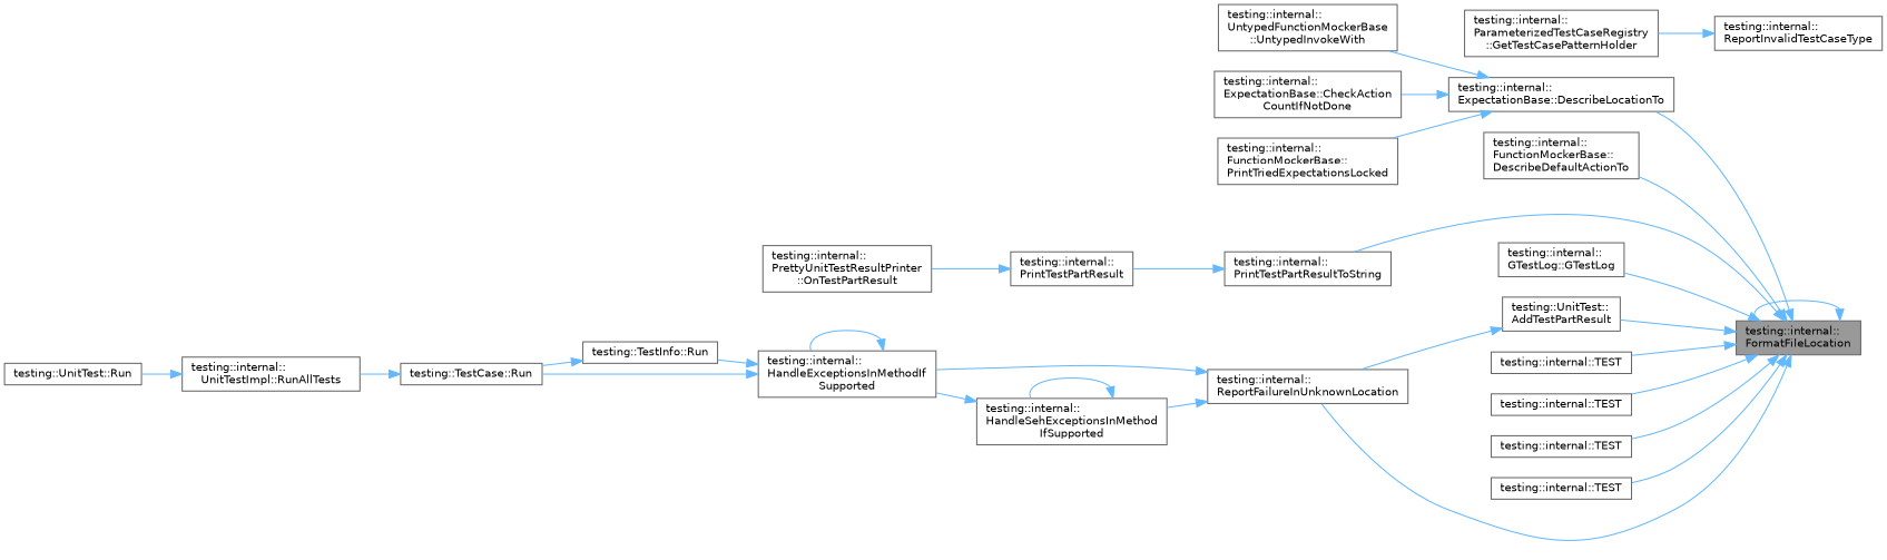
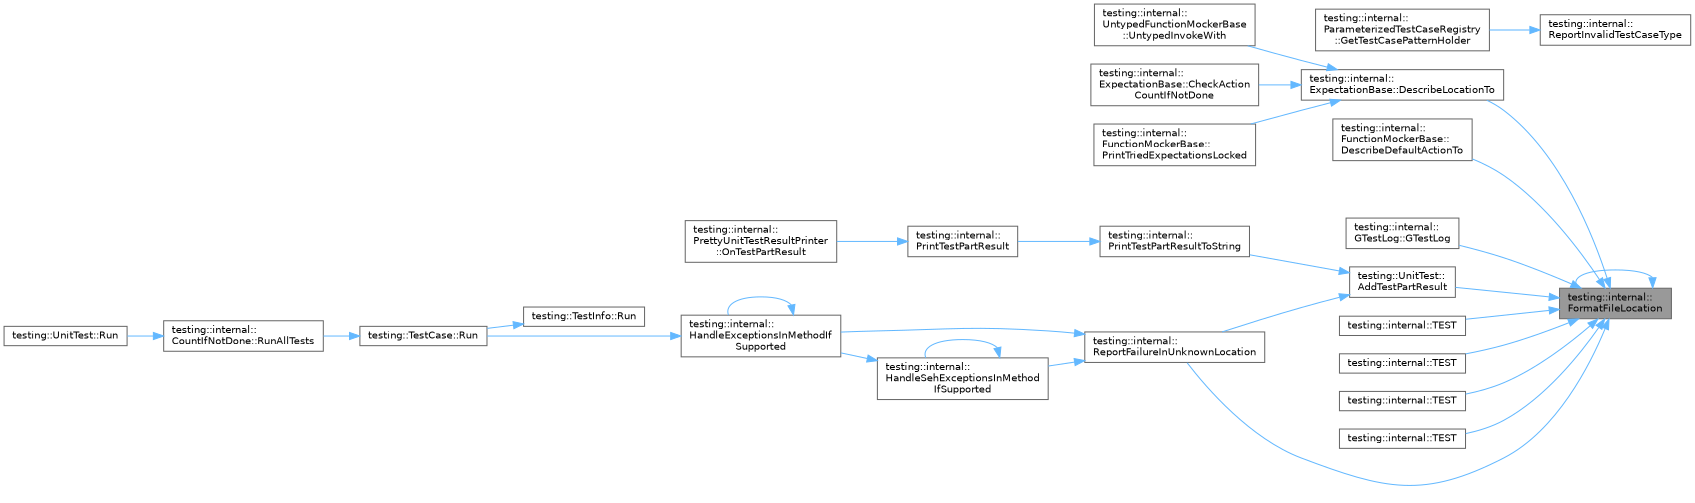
  digraph {
    rankdir=RL
    node [color=grey40 fillcolor=white fontname=Helvetica fontsize=10 shape=box style=filled]
    edge [color=steelblue1 dir=back fontname=Helvetica fontsize=10 labelfontname=Helvetica labelfontsize=10 style=solid]
    n1 [color=gray40 fillcolor=grey60 fontcolor=black height=0.2 label="testing::internal::\lFormatFileLocation" width=0.4]
    n2 [height=0.2 label="testing::UnitTest::\lAddTestPartResult" width=0.4]
    n3 [height=0.2 label="testing::internal::\lFunctionMockerBase::\lDescribeDefaultActionTo" width=0.4]
    n4 [height=0.2 label="testing::internal::\lExpectationBase::DescribeLocationTo" width=0.4]
    n5 [height=0.2 label="testing::internal::\lGTestLog::GTestLog" width=0.4]
    n6 [height=0.2 label="testing::internal::\lPrintTestPartResultToString" width=0.4]
    n7 [height=0.2 label="testing::internal::TEST" width=0.4]
    n8 [height=0.2 label="testing::internal::TEST" width=0.4]
    n9 [height=0.2 label="testing::internal::TEST" width=0.4]
    n10 [height=0.2 label="testing::internal::TEST" width=0.4]
    n11 [height=0.2 label="testing::internal::\lReportFailureInUnknownLocation" width=0.4]
    n12 [height=0.2 label="testing::internal::\lExpectationBase::CheckAction\lCountIfNotDone" width=0.4]
    n13 [height=0.2 label="testing::internal::\lFunctionMockerBase::\lPrintTriedExpectationsLocked" width=0.4]
    n14 [height=0.2 label="testing::internal::\lUntypedFunctionMockerBase\l::UntypedInvokeWith" width=0.4]
    n15 [height=0.2 label="testing::internal::\lPrintTestPartResult" width=0.4]
    n16 [height=0.2 label="testing::internal::\lReportInvalidTestCaseType" width=0.4]
    n17 [height=0.2 label="testing::internal::\lParameterizedTestCaseRegistry\l::GetTestCasePatternHolder" width=0.4]
    n18 [height=0.2 label="testing::internal::\lHandleExceptionsInMethodIf\lSupported" width=0.4]
    n19 [height=0.2 label="testing::internal::\lHandleSehExceptionsInMethod\lIfSupported" width=0.4]
    n20 [height=0.2 label="testing::TestInfo::Run" width=0.4]
    n21 [height=0.2 label="testing::TestCase::Run" width=0.4]
-   n22 [height=0.2 label="testing::internal::\lUnitTestImpl::RunAllTests" width=0.4]
+   n22 [height=0.2 label="testing::internal::\lCountIfNotDone::RunAllTests" width=0.4]
    n23 [height=0.2 label="testing::UnitTest::Run" width=0.4]
    n24 [height=0.2 label="testing::internal::\lPrettyUnitTestResultPrinter\l::OnTestPartResult" width=0.4]
    n1 -> n1
    n1 -> n2
    n1 -> n3
    n1 -> n4
    n1 -> n5
-   n1 -> n6
+   n2 -> n6
    n1 -> n7
    n1 -> n8
    n1 -> n9
    n1 -> n10
    n1 -> n11
    n2 -> n11
    n4 -> n12
    n4 -> n13
    n4 -> n14
    n6 -> n15
    n11 -> n18
    n11 -> n19
    n15 -> n24
    n16 -> n17
    n18 -> n18
-   n18 -> n20
    n18 -> n21
    n19 -> n18
    n19 -> n19
    n20 -> n21
    n21 -> n22
    n22 -> n23
  }
